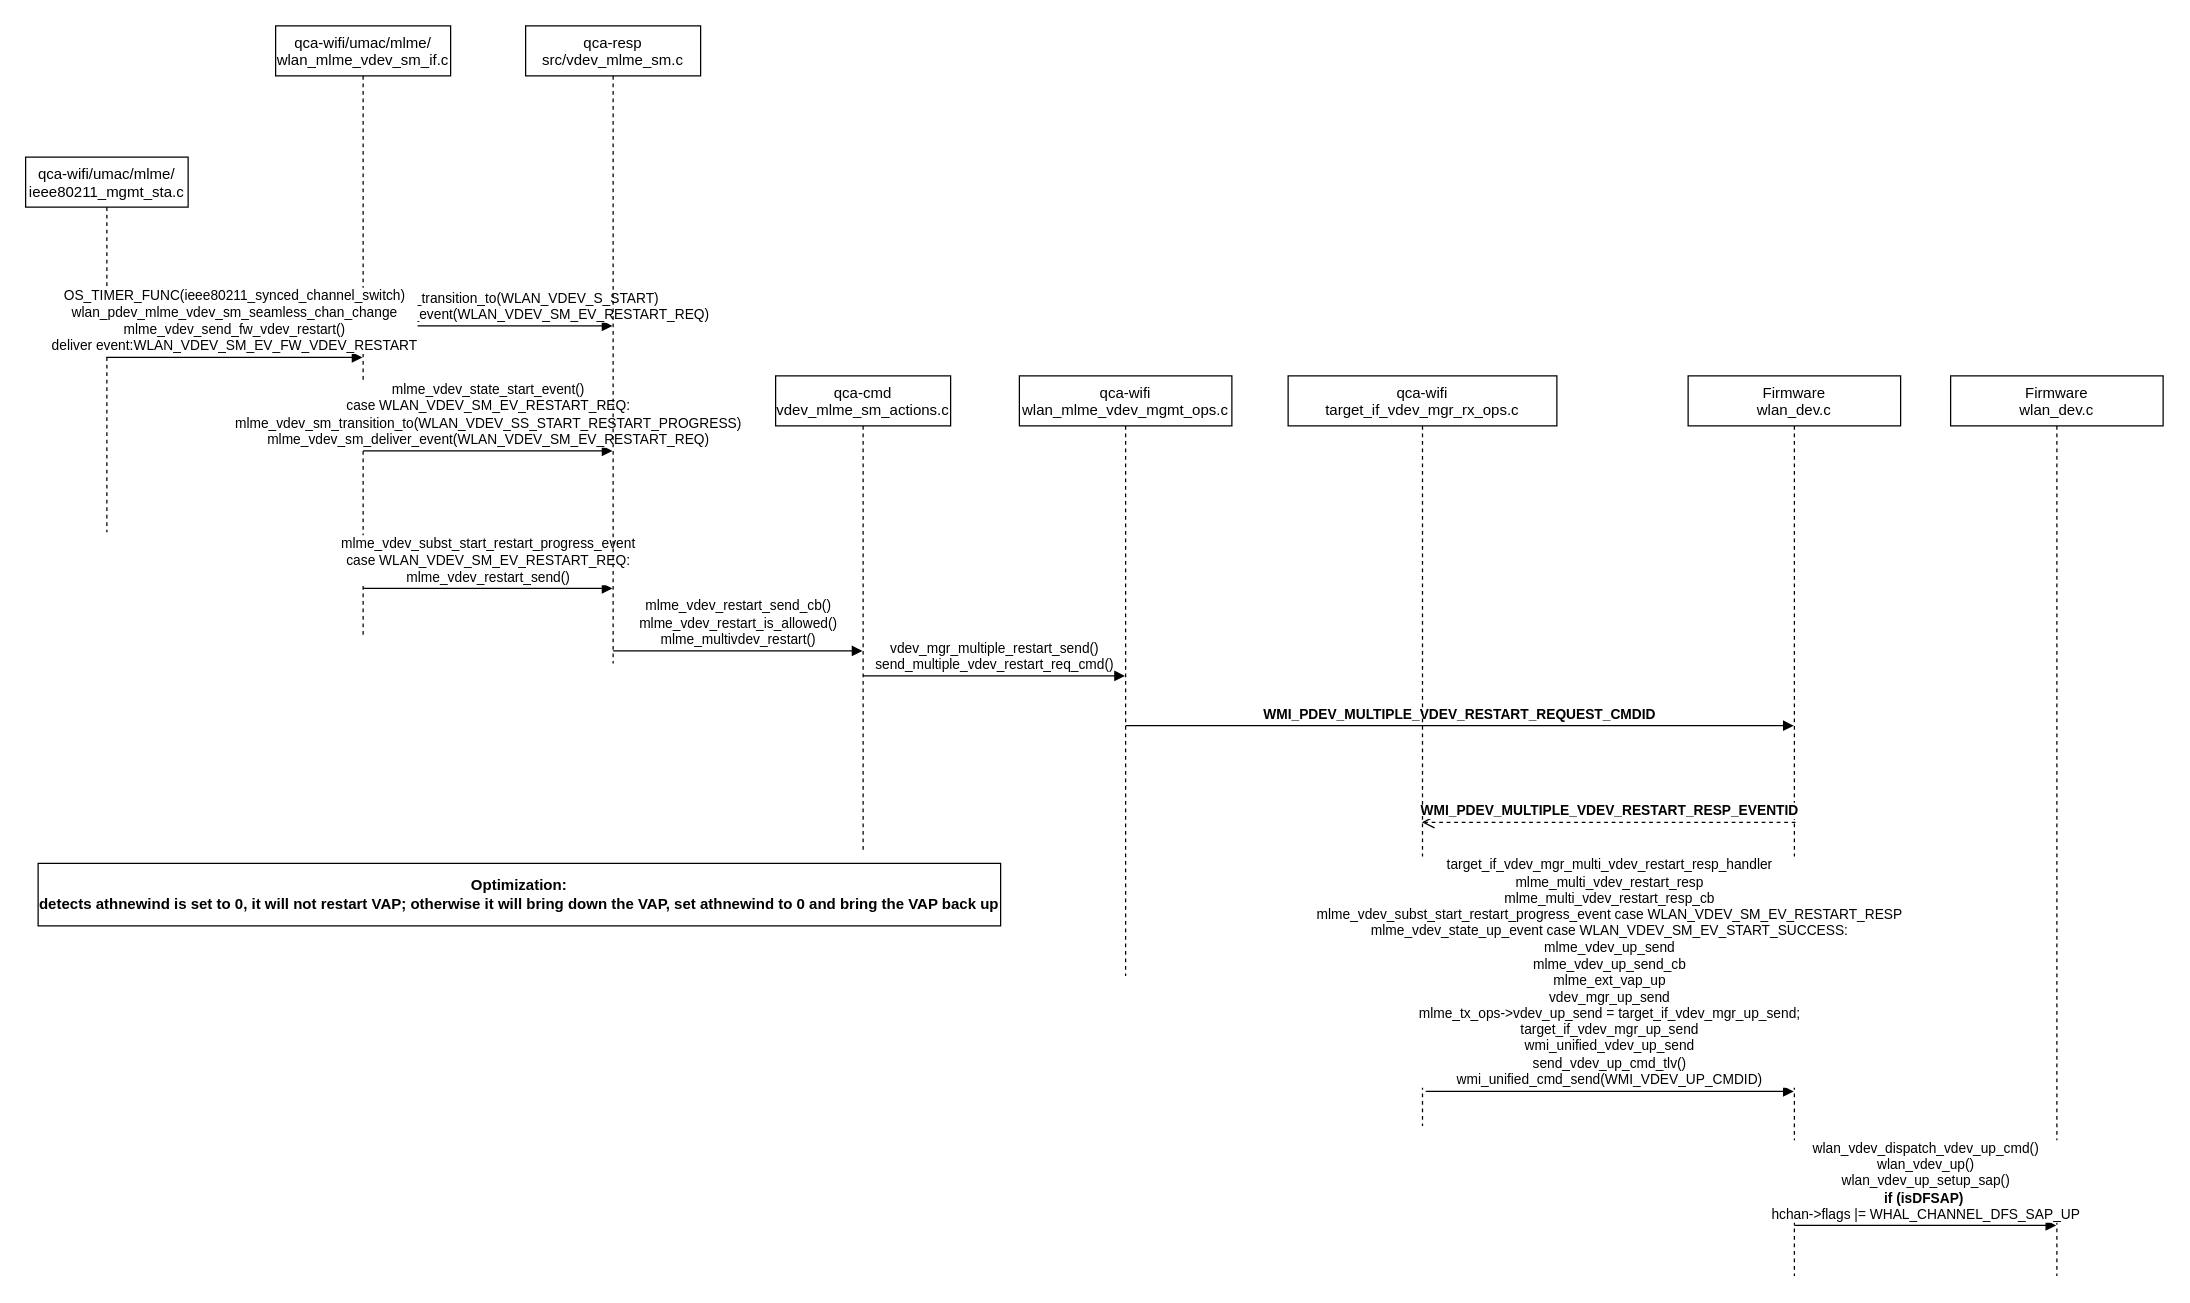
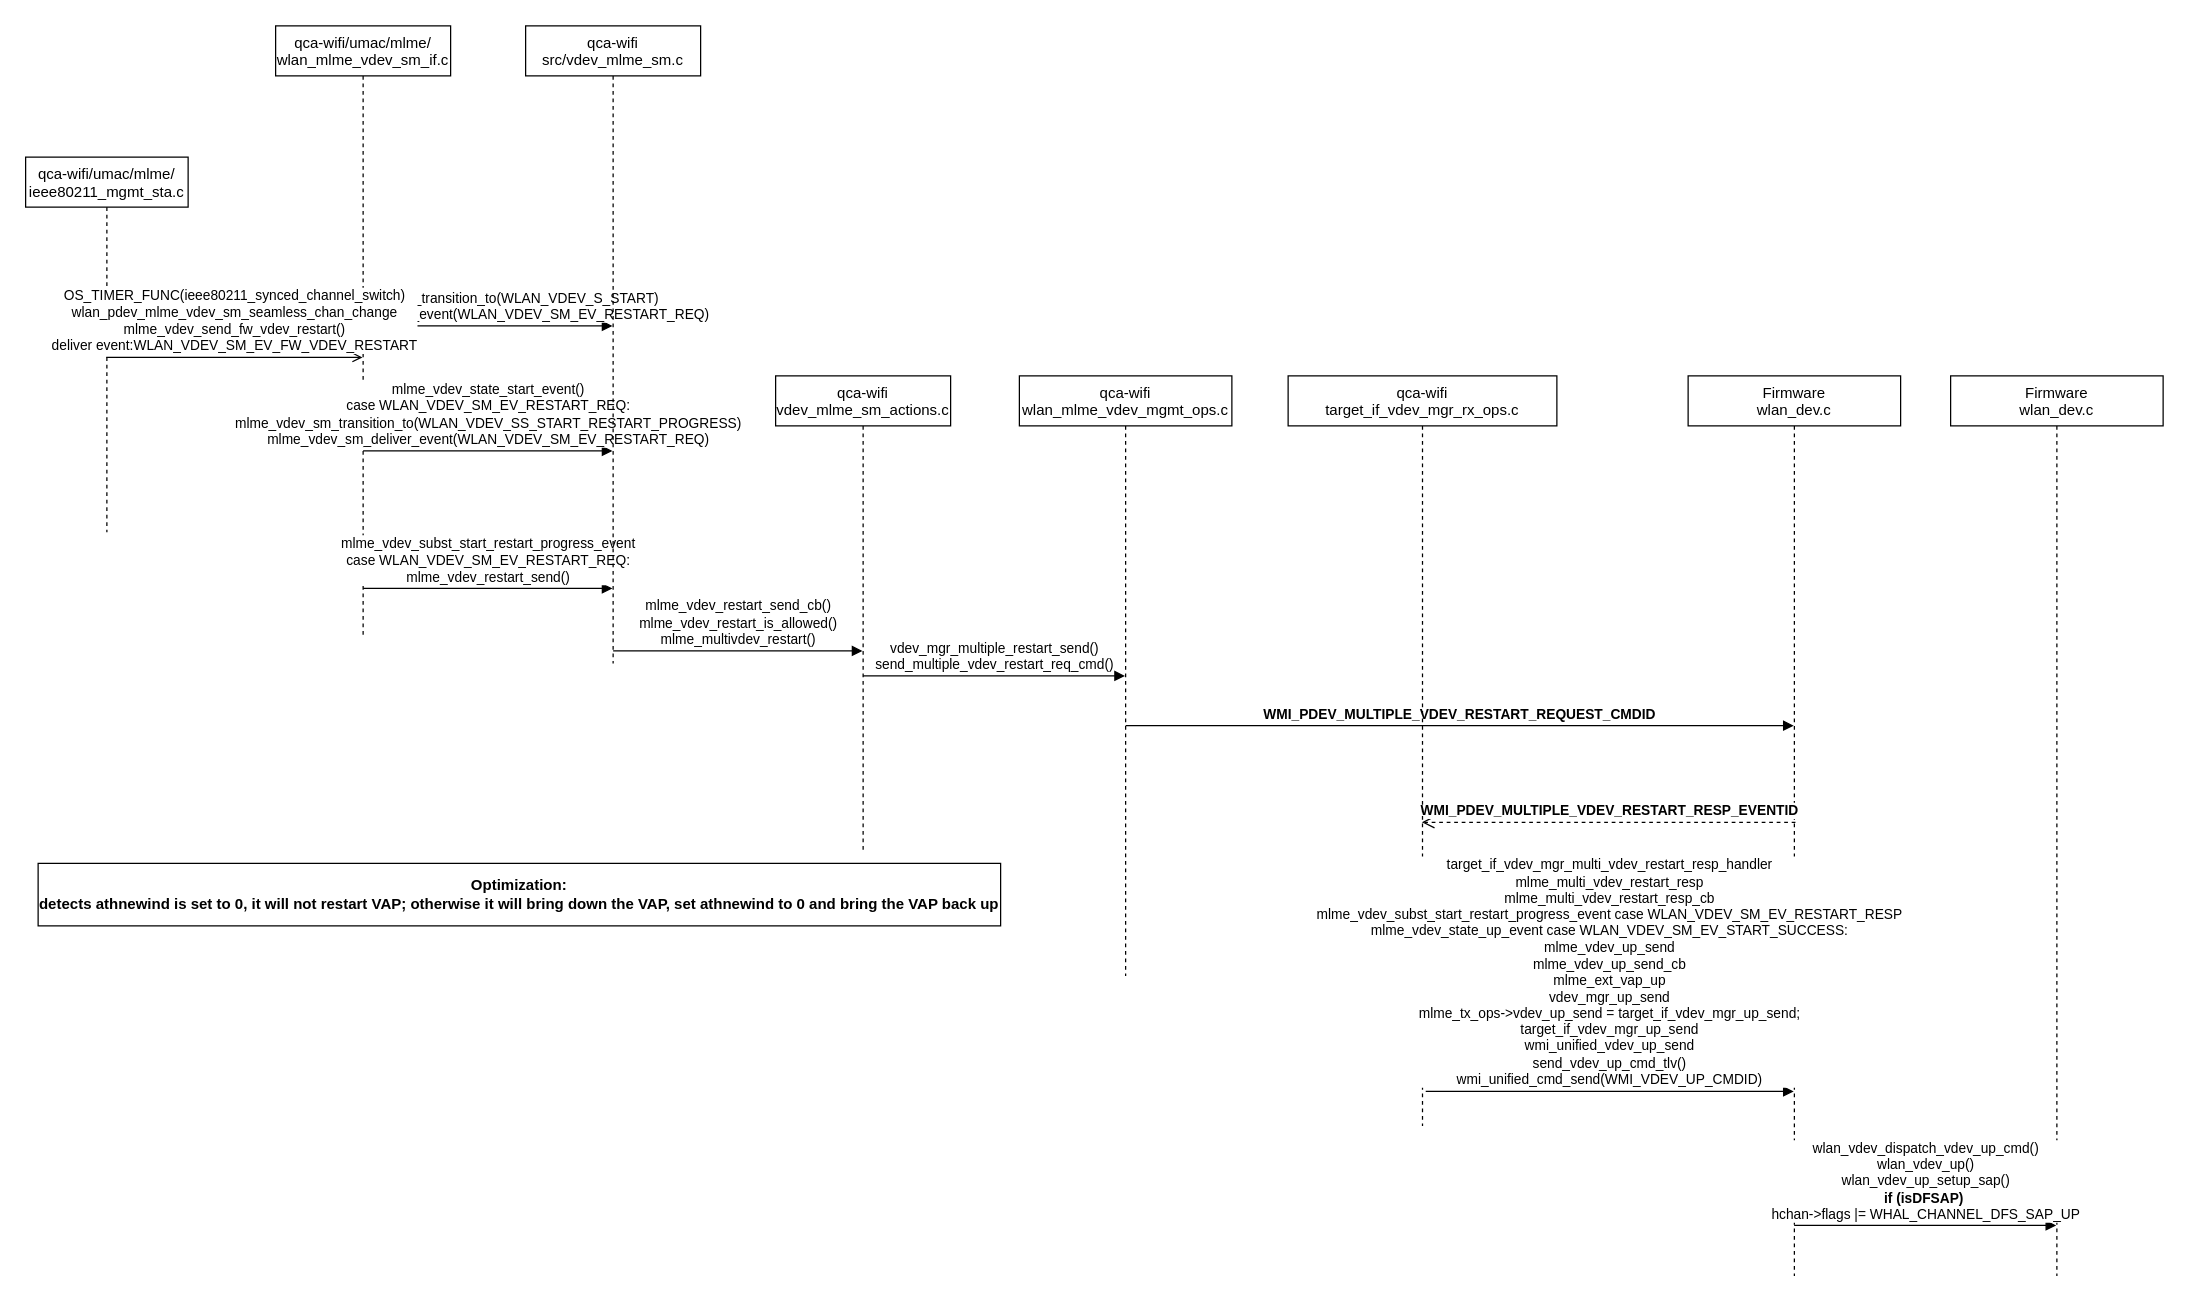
  <mxCell id="0" />
  <mxCell id="1" parent="0" />
  <mxCell id="2" value="qca-wifi/umac/mlme/&#10;ieee80211_mgmt_sta.c" style="shape=umlLifeline;perimeter=lifelinePerimeter;container=1;collapsible=0;recursiveResize=0;rounded=0;shadow=0;strokeWidth=1;" parent="1" vertex="1"><mxGeometry x="20" y="125" width="130" height="300" as="geometry" /></mxCell>
  <mxCell id="3" value="qca-wifi/umac/mlme/&#10;wlan_mlme_vdev_sm_if.c" style="shape=umlLifeline;perimeter=lifelinePerimeter;container=1;collapsible=0;recursiveResize=0;rounded=0;shadow=0;strokeWidth=1;" parent="1" vertex="1"><mxGeometry x="220" width="140" height="490" as="geometry" y="20" /></mxCell>
  <mxCell id="4" value="&lt;div&gt;mlme_vdev_sm_transition_to(WLAN_VDEV_S_START)&lt;/div&gt;&lt;div&gt;mlme_vdev_sm_deliver_event(WLAN_VDEV_SM_EV_RESTART_REQ)&lt;/div&gt;" style="html=1;verticalAlign=bottom;endArrow=block;" parent="3" target="8" edge="1"><mxGeometry width="80" relative="1" as="geometry"><mxPoint x="70" y="240" as="sourcePoint" /><mxPoint x="150" y="240" as="targetPoint" /></mxGeometry></mxCell>
  <mxCell id="5" value="&lt;div&gt;mlme_vdev_state_start_event()&lt;br&gt;&lt;/div&gt;&lt;div&gt;case WLAN_VDEV_SM_EV_RESTART_REQ:&lt;/div&gt;&lt;div&gt;&lt;span&gt;&#09;&lt;/span&gt;mlme_vdev_sm_transition_to(WLAN_VDEV_SS_START_RESTART_PROGRESS)&lt;/div&gt;&lt;div&gt;&lt;span&gt;&#09;&lt;/span&gt;mlme_vdev_sm_deliver_event(WLAN_VDEV_SM_EV_RESTART_REQ)&lt;/div&gt;" style="html=1;verticalAlign=bottom;endArrow=block;" parent="3" target="8" edge="1"><mxGeometry width="80" relative="1" as="geometry"><mxPoint x="70" y="340" as="sourcePoint" /><mxPoint x="150" y="340" as="targetPoint" /></mxGeometry></mxCell>
  <mxCell id="6" value="&lt;div&gt;mlme_vdev_subst_start_restart_progress_event&lt;/div&gt;&lt;div&gt;case WLAN_VDEV_SM_EV_RESTART_REQ:&lt;/div&gt;&lt;div&gt;mlme_vdev_restart_send()&lt;/div&gt;" style="html=1;verticalAlign=bottom;endArrow=block;" parent="3" target="8" edge="1"><mxGeometry width="80" relative="1" as="geometry"><mxPoint x="70" y="450" as="sourcePoint" /><mxPoint x="150" y="450" as="targetPoint" /></mxGeometry></mxCell>
- <mxCell id="7" value="OS_TIMER_FUNC(ieee80211_synced_channel_switch)&lt;br&gt;wlan_pdev_mlme_vdev_sm_seamless_chan_change&lt;br&gt;mlme_vdev_send_fw_vdev_restart()&lt;br&gt;deliver event:WLAN_VDEV_SM_EV_FW_VDEV_RESTART" style="html=1;verticalAlign=bottom;endArrow=block;exitX=0.496;exitY=0.534;exitDx=0;exitDy=0;exitPerimeter=0;" parent="1" source="2" target="3" edge="1"><mxGeometry width="80" relative="1" as="geometry"><mxPoint x="120" y="180" as="sourcePoint" /><mxPoint x="200" y="180" as="targetPoint" /></mxGeometry></mxCell>
- <mxCell id="8" value="qca-resp&#10;src/vdev_mlme_sm.c" style="shape=umlLifeline;perimeter=lifelinePerimeter;container=1;collapsible=0;recursiveResize=0;rounded=0;shadow=0;strokeWidth=1;" parent="1" vertex="1"><mxGeometry x="420" width="140" height="510" as="geometry" y="20" /></mxCell>
+ <mxCell id="7" value="OS_TIMER_FUNC(ieee80211_synced_channel_switch)&lt;br&gt;wlan_pdev_mlme_vdev_sm_seamless_chan_change&lt;br&gt;mlme_vdev_send_fw_vdev_restart()&lt;br&gt;deliver event:WLAN_VDEV_SM_EV_FW_VDEV_RESTART" style="html=1;verticalAlign=bottom;endArrow=open;exitX=0.496;exitY=0.534;exitDx=0;exitDy=0;exitPerimeter=0;" parent="1" source="2" target="3" edge="1"><mxGeometry width="80" relative="1" as="geometry"><mxPoint x="120" y="180" as="sourcePoint" /><mxPoint x="200" y="180" as="targetPoint" /></mxGeometry></mxCell>
+ <mxCell id="8" value="qca-wifi&#10;src/vdev_mlme_sm.c" style="shape=umlLifeline;perimeter=lifelinePerimeter;container=1;collapsible=0;recursiveResize=0;rounded=0;shadow=0;strokeWidth=1;" parent="1" vertex="1"><mxGeometry x="420" width="140" height="510" as="geometry" y="20" /></mxCell>
  <mxCell id="9" value="&lt;div&gt;mlme_vdev_restart_send_cb()&lt;/div&gt;&lt;div&gt;mlme_vdev_restart_is_allowed()&lt;br&gt;&lt;/div&gt;&lt;div&gt;mlme_multivdev_restart()&lt;br&gt;&lt;/div&gt;" style="html=1;verticalAlign=bottom;endArrow=block;" parent="8" target="10" edge="1"><mxGeometry width="80" relative="1" as="geometry"><mxPoint x="70" y="500" as="sourcePoint" /><mxPoint x="150" y="500" as="targetPoint" /></mxGeometry></mxCell>
- <mxCell id="10" value="qca-cmd&#10;vdev_mlme_sm_actions.c" style="shape=umlLifeline;perimeter=lifelinePerimeter;container=1;collapsible=0;recursiveResize=0;rounded=0;shadow=0;strokeWidth=1;" parent="1" vertex="1"><mxGeometry x="620" y="300" width="140" height="380" as="geometry" /></mxCell>
+ <mxCell id="10" value="qca-wifi&#10;vdev_mlme_sm_actions.c" style="shape=umlLifeline;perimeter=lifelinePerimeter;container=1;collapsible=0;recursiveResize=0;rounded=0;shadow=0;strokeWidth=1;" parent="1" vertex="1"><mxGeometry x="620" y="300" width="140" height="380" as="geometry" /></mxCell>
  <mxCell id="11" value="vdev_mgr_multiple_restart_send()&lt;br&gt;send_multiple_vdev_restart_req_cmd()" style="html=1;verticalAlign=bottom;endArrow=block;" parent="10" target="12" edge="1"><mxGeometry width="80" relative="1" as="geometry"><mxPoint x="70" y="240" as="sourcePoint" /><mxPoint x="150" y="240" as="targetPoint" /></mxGeometry></mxCell>
  <mxCell id="12" value="qca-wifi&#10;wlan_mlme_vdev_mgmt_ops.c" style="shape=umlLifeline;perimeter=lifelinePerimeter;container=1;collapsible=0;recursiveResize=0;rounded=0;shadow=0;strokeWidth=1;" parent="1" vertex="1"><mxGeometry x="815" y="300" width="170" height="480" as="geometry" /></mxCell>
  <mxCell id="13" value="Firmware&#10;wlan_dev.c" style="shape=umlLifeline;perimeter=lifelinePerimeter;container=1;collapsible=0;recursiveResize=0;rounded=0;shadow=0;strokeWidth=1;" parent="1" vertex="1"><mxGeometry x="1350" y="300" width="170" height="720" as="geometry" /></mxCell>
  <mxCell id="14" value="&lt;b&gt;WMI_PDEV_MULTIPLE_VDEV_RESTART_RESP_EVENTID&lt;/b&gt;" style="html=1;verticalAlign=bottom;endArrow=open;dashed=1;endSize=8;exitX=0.505;exitY=0.496;exitDx=0;exitDy=0;exitPerimeter=0;" parent="1" source="13" target="16" edge="1"><mxGeometry relative="1" as="geometry"><mxPoint x="1250" y="660" as="sourcePoint" /><mxPoint x="1170" y="660" as="targetPoint" /></mxGeometry></mxCell>
  <mxCell id="15" value="&lt;b&gt;WMI_PDEV_MULTIPLE_VDEV_RESTART_REQUEST_CMDID&lt;/b&gt;" style="html=1;verticalAlign=bottom;endArrow=block;exitX=0.5;exitY=0.583;exitDx=0;exitDy=0;exitPerimeter=0;" parent="1" source="12" target="13" edge="1"><mxGeometry width="80" relative="1" as="geometry"><mxPoint x="930" y="580" as="sourcePoint" /><mxPoint x="1010" y="580" as="targetPoint" /></mxGeometry></mxCell>
  <mxCell id="16" value="qca-wifi&#10;target_if_vdev_mgr_rx_ops.c" style="shape=umlLifeline;perimeter=lifelinePerimeter;container=1;collapsible=0;recursiveResize=0;rounded=0;shadow=0;strokeWidth=1;" parent="1" vertex="1"><mxGeometry x="1030" y="300" width="215" height="600" as="geometry" /></mxCell>
  <mxCell id="17" value="&lt;div&gt;target_if_vdev_mgr_multi_vdev_restart_resp_handler&lt;/div&gt;&lt;div&gt;mlme_multi_vdev_restart_resp&lt;/div&gt;&lt;div&gt;mlme_multi_vdev_restart_resp_cb&lt;/div&gt;&lt;div&gt;mlme_vdev_subst_start_restart_progress_event case WLAN_VDEV_SM_EV_RESTART_RESP&lt;/div&gt;&lt;div&gt;mlme_vdev_state_up_event case WLAN_VDEV_SM_EV_START_SUCCESS:&lt;/div&gt;&lt;div&gt;mlme_vdev_up_send&lt;/div&gt;&lt;div&gt;mlme_vdev_up_send_cb&lt;/div&gt;&lt;div&gt;mlme_ext_vap_up&lt;/div&gt;&lt;div&gt;vdev_mgr_up_send&lt;/div&gt;&lt;div&gt;mlme_tx_ops-&amp;gt;vdev_up_send = target_if_vdev_mgr_up_send;&lt;/div&gt;&lt;div&gt;target_if_vdev_mgr_up_send&lt;/div&gt;&lt;div&gt;&lt;div&gt;wmi_unified_vdev_up_send&lt;/div&gt;&lt;div&gt;send_vdev_up_cmd_tlv()&lt;/div&gt;&lt;div&gt;wmi_unified_cmd_send(WMI_VDEV_UP_CMDID)&lt;/div&gt;&lt;/div&gt;" style="html=1;verticalAlign=bottom;endArrow=block;exitX=0.512;exitY=0.954;exitDx=0;exitDy=0;exitPerimeter=0;" parent="1" source="16" target="13" edge="1"><mxGeometry width="80" relative="1" as="geometry"><mxPoint x="1110" y="870" as="sourcePoint" /><mxPoint x="1190" y="870" as="targetPoint" /></mxGeometry></mxCell>
  <mxCell id="18" value="Firmware&#10;wlan_dev.c" style="shape=umlLifeline;perimeter=lifelinePerimeter;container=1;collapsible=0;recursiveResize=0;rounded=0;shadow=0;strokeWidth=1;" parent="1" vertex="1"><mxGeometry x="1560" y="300" width="170" height="720" as="geometry" /></mxCell>
  <mxCell id="19" value="wlan_vdev_dispatch_vdev_up_cmd()&lt;br&gt;wlan_vdev_up()&lt;br&gt;wlan_vdev_up_setup_sap()&lt;br&gt;&lt;b&gt;if (isDFSAP)&amp;nbsp;&lt;/b&gt;&lt;br&gt;hchan-&amp;gt;flags |= WHAL_CHANNEL_DFS_SAP_UP" style="html=1;verticalAlign=bottom;endArrow=block;exitX=0.499;exitY=0.944;exitDx=0;exitDy=0;exitPerimeter=0;" parent="1" source="13" target="18" edge="1"><mxGeometry width="80" relative="1" as="geometry"><mxPoint x="1440" y="980" as="sourcePoint" /><mxPoint x="1510" y="980" as="targetPoint" /></mxGeometry></mxCell>
  <mxCell id="20" value="&lt;div&gt;&lt;b&gt;Optimization:&lt;/b&gt;&lt;/div&gt;&lt;div&gt;&lt;b&gt;detects athnewind is set to 0, it will not restart VAP; otherwise it will bring down&lt;span&gt;&amp;nbsp;the VAP, set athnewind to 0 and bring the VAP back up&lt;/span&gt;&lt;/b&gt;&lt;/div&gt;" style="rounded=0;whiteSpace=wrap;html=1;" vertex="1" parent="1"><mxGeometry x="30" y="690" width="770" height="50" as="geometry" /></mxCell>
